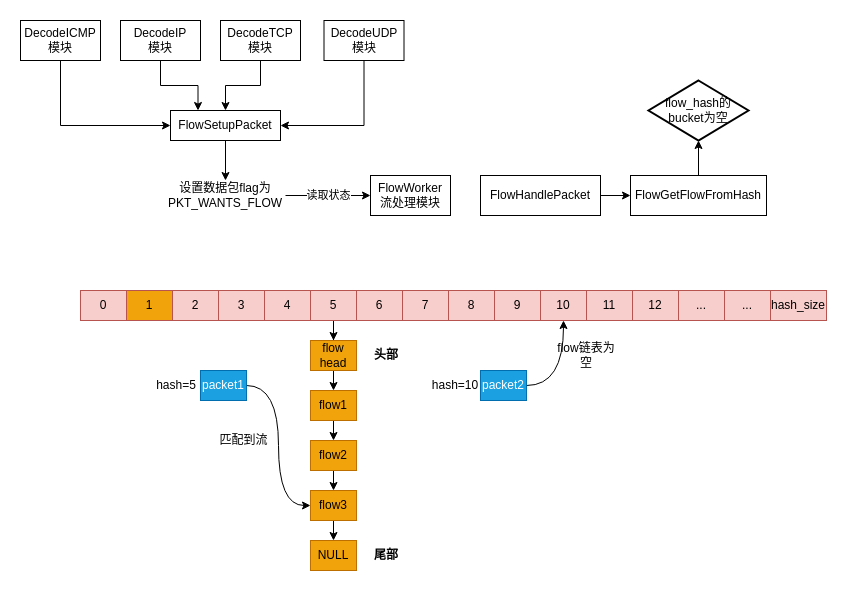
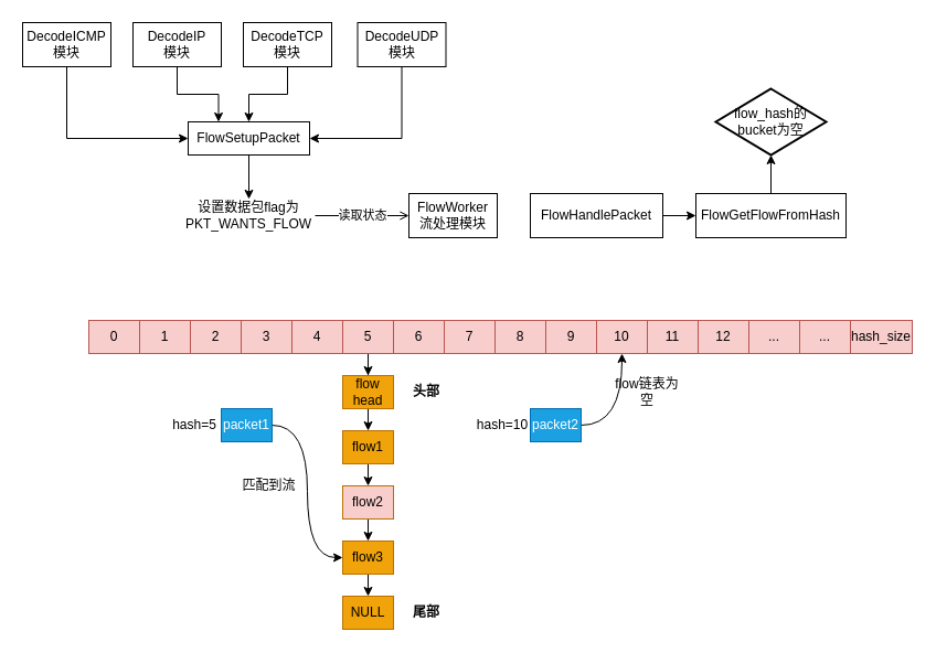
  <mxCell id="0" />
  <mxCell id="1" parent="0" />
  <mxCell id="2" style="edgeStyle=orthogonalEdgeStyle;rounded=0;orthogonalLoop=1;jettySize=auto;html=1;exitX=0.5;exitY=1;exitDx=0;exitDy=0;entryX=0;entryY=0.5;entryDx=0;entryDy=0;" parent="1" source="3" target="11" edge="1"><mxGeometry relative="1" as="geometry" /></mxCell>
  <mxCell id="3" value="DecodeICMP&lt;br&gt;模块" style="rounded=0;whiteSpace=wrap;html=1;fillColor=none;" parent="1" vertex="1"><mxGeometry x="20" y="20" width="80" height="40" as="geometry" /></mxCell>
  <mxCell id="4" style="edgeStyle=orthogonalEdgeStyle;rounded=0;orthogonalLoop=1;jettySize=auto;html=1;exitX=0.5;exitY=1;exitDx=0;exitDy=0;entryX=0.25;entryY=0;entryDx=0;entryDy=0;" parent="1" source="5" target="11" edge="1"><mxGeometry relative="1" as="geometry" /></mxCell>
  <mxCell id="5" value="DecodeIP&lt;br&gt;模块" style="rounded=0;whiteSpace=wrap;html=1;fillColor=none;" parent="1" vertex="1"><mxGeometry x="120" y="20" width="80" height="40" as="geometry" /></mxCell>
  <mxCell id="6" style="edgeStyle=orthogonalEdgeStyle;rounded=0;orthogonalLoop=1;jettySize=auto;html=1;exitX=0.5;exitY=1;exitDx=0;exitDy=0;entryX=1;entryY=0.5;entryDx=0;entryDy=0;" parent="1" source="7" target="11" edge="1"><mxGeometry relative="1" as="geometry" /></mxCell>
  <mxCell id="7" value="DecodeUDP&lt;br&gt;模块" style="rounded=0;whiteSpace=wrap;html=1;fillColor=none;" parent="1" vertex="1"><mxGeometry x="323.5" y="20" width="80" height="40" as="geometry" /></mxCell>
  <mxCell id="8" style="edgeStyle=orthogonalEdgeStyle;rounded=0;orthogonalLoop=1;jettySize=auto;html=1;exitX=0.5;exitY=1;exitDx=0;exitDy=0;entryX=0.5;entryY=0;entryDx=0;entryDy=0;" parent="1" source="9" target="11" edge="1"><mxGeometry relative="1" as="geometry" /></mxCell>
  <mxCell id="9" value="DecodeTCP&lt;br&gt;模块" style="rounded=0;whiteSpace=wrap;html=1;fillColor=none;" parent="1" vertex="1"><mxGeometry x="220" y="20" width="80" height="40" as="geometry" /></mxCell>
  <mxCell id="10" style="edgeStyle=orthogonalEdgeStyle;rounded=0;orthogonalLoop=1;jettySize=auto;html=1;exitX=0.5;exitY=1;exitDx=0;exitDy=0;" parent="1" source="11" target="13" edge="1"><mxGeometry relative="1" as="geometry" /></mxCell>
  <mxCell id="11" value="&lt;span style=&quot;text-align: left;&quot;&gt;FlowSetupPacket&lt;/span&gt;" style="rounded=0;whiteSpace=wrap;html=1;fillColor=none;" parent="1" vertex="1"><mxGeometry x="170" y="110" width="110" height="30" as="geometry" /></mxCell>
- <mxCell id="12" value="读取状态" style="edgeStyle=orthogonalEdgeStyle;rounded=0;orthogonalLoop=1;jettySize=auto;html=1;exitX=1;exitY=0.5;exitDx=0;exitDy=0;entryX=0;entryY=0.5;entryDx=0;entryDy=0;" parent="1" source="13" target="14" edge="1"><mxGeometry relative="1" as="geometry" /></mxCell>
+ <mxCell id="12" value="读取状态" style="edgeStyle=orthogonalEdgeStyle;rounded=0;orthogonalLoop=1;jettySize=auto;html=1;exitX=1;exitY=0.5;exitDx=0;exitDy=0;entryX=0;entryY=0.5;entryDx=0;entryDy=0;endArrow=open;" parent="1" source="13" target="14" edge="1"><mxGeometry relative="1" as="geometry" /></mxCell>
  <mxCell id="13" value="设置数据包flag为PKT_WANTS_FLOW" style="text;html=1;strokeColor=none;fillColor=none;align=center;verticalAlign=middle;whiteSpace=wrap;rounded=0;" parent="1" vertex="1"><mxGeometry x="165" y="180" width="120" height="30" as="geometry" /></mxCell>
  <mxCell id="14" value="FlowWorker&lt;br&gt;流处理模块" style="rounded=0;whiteSpace=wrap;html=1;fillColor=none;" parent="1" vertex="1"><mxGeometry x="370" y="175" width="80" height="40" as="geometry" /></mxCell>
  <mxCell id="15" value="" style="edgeStyle=orthogonalEdgeStyle;rounded=0;orthogonalLoop=1;jettySize=auto;html=1;" edge="1" parent="1" source="16" target="18"><mxGeometry relative="1" as="geometry" /></mxCell>
  <mxCell id="16" value="FlowHandlePacket" style="rounded=0;whiteSpace=wrap;html=1;fillColor=none;" parent="1" vertex="1"><mxGeometry x="480" y="175" width="120" height="40" as="geometry" /></mxCell>
  <mxCell id="17" value="" style="edgeStyle=orthogonalEdgeStyle;rounded=0;orthogonalLoop=1;jettySize=auto;html=1;" edge="1" parent="1" source="18" target="19"><mxGeometry relative="1" as="geometry" /></mxCell>
  <mxCell id="18" value="FlowGetFlowFromHash" style="rounded=0;whiteSpace=wrap;html=1;fillColor=none;" vertex="1" parent="1"><mxGeometry x="630" y="175" width="136" height="40" as="geometry" /></mxCell>
  <mxCell id="19" value="flow_hash的bucket为空" style="strokeWidth=2;html=1;shape=mxgraph.flowchart.decision;whiteSpace=wrap;fillColor=none;" vertex="1" parent="1"><mxGeometry x="648" y="80" width="100" height="60" as="geometry" /></mxCell>
  <mxCell id="20" value="0" style="rounded=0;whiteSpace=wrap;html=1;fillColor=#f8cecc;strokeColor=#b85450;" vertex="1" parent="1"><mxGeometry x="80" y="290" width="46" height="30" as="geometry" /></mxCell>
- <mxCell id="21" value="1" style="rounded=0;whiteSpace=wrap;html=1;fillColor=#f0a30a;strokeColor=#b85450;" vertex="1" parent="1"><mxGeometry x="126" y="290" width="46" height="30" as="geometry" /></mxCell>
+ <mxCell id="21" value="1" style="rounded=0;whiteSpace=wrap;html=1;fillColor=#f8cecc;strokeColor=#b85450;" vertex="1" parent="1"><mxGeometry x="126" y="290" width="46" height="30" as="geometry" /></mxCell>
  <mxCell id="22" value="2" style="rounded=0;whiteSpace=wrap;html=1;fillColor=#f8cecc;strokeColor=#b85450;" vertex="1" parent="1"><mxGeometry x="172" y="290" width="46" height="30" as="geometry" /></mxCell>
  <mxCell id="23" value="3" style="rounded=0;whiteSpace=wrap;html=1;fillColor=#f8cecc;strokeColor=#b85450;" vertex="1" parent="1"><mxGeometry x="218" y="290" width="46" height="30" as="geometry" /></mxCell>
  <mxCell id="24" value="4" style="rounded=0;whiteSpace=wrap;html=1;fillColor=#f8cecc;strokeColor=#b85450;" vertex="1" parent="1"><mxGeometry x="264" y="290" width="46" height="30" as="geometry" /></mxCell>
  <mxCell id="25" style="edgeStyle=orthogonalEdgeStyle;rounded=0;orthogonalLoop=1;jettySize=auto;html=1;exitX=0.5;exitY=1;exitDx=0;exitDy=0;" edge="1" parent="1" source="26" target="41"><mxGeometry relative="1" as="geometry" /></mxCell>
  <mxCell id="26" value="5" style="rounded=0;whiteSpace=wrap;html=1;fillColor=#f8cecc;strokeColor=#b85450;" vertex="1" parent="1"><mxGeometry x="310" y="290" width="46" height="30" as="geometry" /></mxCell>
  <mxCell id="27" value="6" style="rounded=0;whiteSpace=wrap;html=1;fillColor=#f8cecc;strokeColor=#b85450;" vertex="1" parent="1"><mxGeometry x="356" y="290" width="46" height="30" as="geometry" /></mxCell>
  <mxCell id="28" value="7" style="rounded=0;whiteSpace=wrap;html=1;fillColor=#f8cecc;strokeColor=#b85450;" vertex="1" parent="1"><mxGeometry x="402" y="290" width="46" height="30" as="geometry" /></mxCell>
  <mxCell id="29" value="8" style="rounded=0;whiteSpace=wrap;html=1;fillColor=#f8cecc;strokeColor=#b85450;" vertex="1" parent="1"><mxGeometry x="448" y="290" width="46" height="30" as="geometry" /></mxCell>
  <mxCell id="30" value="9" style="rounded=0;whiteSpace=wrap;html=1;fillColor=#f8cecc;strokeColor=#b85450;" vertex="1" parent="1"><mxGeometry x="494" y="290" width="46" height="30" as="geometry" /></mxCell>
  <mxCell id="31" value="10" style="rounded=0;whiteSpace=wrap;html=1;fillColor=#f8cecc;strokeColor=#b85450;" vertex="1" parent="1"><mxGeometry x="540" y="290" width="46" height="30" as="geometry" /></mxCell>
  <mxCell id="32" value="11" style="rounded=0;whiteSpace=wrap;html=1;fillColor=#f8cecc;strokeColor=#b85450;" vertex="1" parent="1"><mxGeometry x="586" y="290" width="46" height="30" as="geometry" /></mxCell>
  <mxCell id="33" value="12" style="rounded=0;whiteSpace=wrap;html=1;fillColor=#f8cecc;strokeColor=#b85450;" vertex="1" parent="1"><mxGeometry x="632" y="290" width="46" height="30" as="geometry" /></mxCell>
  <mxCell id="34" value="..." style="rounded=0;whiteSpace=wrap;html=1;fillColor=#f8cecc;strokeColor=#b85450;" vertex="1" parent="1"><mxGeometry x="678" y="290" width="46" height="30" as="geometry" /></mxCell>
  <mxCell id="35" value="..." style="rounded=0;whiteSpace=wrap;html=1;fillColor=#f8cecc;strokeColor=#b85450;" vertex="1" parent="1"><mxGeometry x="724" y="290" width="46" height="30" as="geometry" /></mxCell>
  <mxCell id="36" value="hash_size" style="rounded=0;whiteSpace=wrap;html=1;fillColor=#f8cecc;strokeColor=#b85450;" vertex="1" parent="1"><mxGeometry x="770" y="290" width="56" height="30" as="geometry" /></mxCell>
  <mxCell id="37" style="edgeStyle=orthogonalEdgeStyle;rounded=0;orthogonalLoop=1;jettySize=auto;html=1;exitX=1;exitY=0.5;exitDx=0;exitDy=0;entryX=0;entryY=0.5;entryDx=0;entryDy=0;curved=1;" edge="1" parent="1" source="38" target="47"><mxGeometry relative="1" as="geometry"><Array as="points"><mxPoint x="278" y="385" /><mxPoint x="278" y="505" /></Array></mxGeometry></mxCell>
  <mxCell id="38" value="packet1" style="rounded=0;whiteSpace=wrap;html=1;fillColor=#1ba1e2;fontColor=#ffffff;strokeColor=#006EAF;" vertex="1" parent="1"><mxGeometry x="200" y="370" width="46" height="30" as="geometry" /></mxCell>
  <mxCell id="39" value="hash=5" style="text;html=1;strokeColor=none;fillColor=none;align=center;verticalAlign=middle;whiteSpace=wrap;rounded=0;" vertex="1" parent="1"><mxGeometry x="156" y="370" width="40" height="30" as="geometry" /></mxCell>
  <mxCell id="40" style="edgeStyle=orthogonalEdgeStyle;rounded=0;orthogonalLoop=1;jettySize=auto;html=1;exitX=0.5;exitY=1;exitDx=0;exitDy=0;entryX=0.5;entryY=0;entryDx=0;entryDy=0;" edge="1" parent="1" source="41" target="43"><mxGeometry relative="1" as="geometry" /></mxCell>
  <mxCell id="41" value="flow&lt;br&gt;head" style="rounded=0;whiteSpace=wrap;html=1;fillColor=#f0a30a;strokeColor=#BD7000;fontColor=#000000;" vertex="1" parent="1"><mxGeometry x="310" y="340" width="46" height="30" as="geometry" /></mxCell>
  <mxCell id="42" style="edgeStyle=orthogonalEdgeStyle;rounded=0;orthogonalLoop=1;jettySize=auto;html=1;exitX=0.5;exitY=1;exitDx=0;exitDy=0;entryX=0.5;entryY=0;entryDx=0;entryDy=0;" edge="1" parent="1" source="43" target="45"><mxGeometry relative="1" as="geometry" /></mxCell>
  <mxCell id="43" value="flow1" style="rounded=0;whiteSpace=wrap;html=1;fillColor=#f0a30a;strokeColor=#BD7000;fontColor=#000000;" vertex="1" parent="1"><mxGeometry x="310" y="390" width="46" height="30" as="geometry" /></mxCell>
  <mxCell id="44" style="edgeStyle=orthogonalEdgeStyle;rounded=0;orthogonalLoop=1;jettySize=auto;html=1;exitX=0.5;exitY=1;exitDx=0;exitDy=0;entryX=0.5;entryY=0;entryDx=0;entryDy=0;" edge="1" parent="1" source="45" target="47"><mxGeometry relative="1" as="geometry" /></mxCell>
- <mxCell id="45" value="flow2" style="rounded=0;whiteSpace=wrap;html=1;fillColor=#f0a30a;strokeColor=#BD7000;fontColor=#000000;" vertex="1" parent="1"><mxGeometry x="310" y="440" width="46" height="30" as="geometry" /></mxCell>
+ <mxCell id="45" value="flow2" style="rounded=0;whiteSpace=wrap;html=1;fillColor=#f8cecc;strokeColor=#BD7000;fontColor=#000000;" vertex="1" parent="1"><mxGeometry x="310" y="440" width="46" height="30" as="geometry" /></mxCell>
  <mxCell id="46" style="edgeStyle=orthogonalEdgeStyle;rounded=0;orthogonalLoop=1;jettySize=auto;html=1;exitX=0.5;exitY=1;exitDx=0;exitDy=0;entryX=0.5;entryY=0;entryDx=0;entryDy=0;" edge="1" parent="1" source="47" target="48"><mxGeometry relative="1" as="geometry" /></mxCell>
  <mxCell id="47" value="flow3" style="rounded=0;whiteSpace=wrap;html=1;fillColor=#f0a30a;strokeColor=#BD7000;fontColor=#000000;" vertex="1" parent="1"><mxGeometry x="310" y="490" width="46" height="30" as="geometry" /></mxCell>
  <mxCell id="48" value="NULL" style="rounded=0;whiteSpace=wrap;html=1;fillColor=#f0a30a;strokeColor=#BD7000;fontColor=#000000;" vertex="1" parent="1"><mxGeometry x="310" y="540" width="46" height="30" as="geometry" /></mxCell>
  <mxCell id="49" value="&lt;b&gt;尾部&lt;/b&gt;" style="text;html=1;strokeColor=none;fillColor=none;align=center;verticalAlign=middle;whiteSpace=wrap;rounded=0;" vertex="1" parent="1"><mxGeometry x="356" y="540" width="60" height="30" as="geometry" /></mxCell>
  <mxCell id="50" value="&lt;b&gt;头部&lt;/b&gt;" style="text;html=1;strokeColor=none;fillColor=none;align=center;verticalAlign=middle;whiteSpace=wrap;rounded=0;" vertex="1" parent="1"><mxGeometry x="356" y="340" width="60" height="30" as="geometry" /></mxCell>
  <mxCell id="51" value="匹配到流" style="text;html=1;strokeColor=none;fillColor=none;align=center;verticalAlign=middle;whiteSpace=wrap;rounded=0;" vertex="1" parent="1"><mxGeometry x="216" y="430" width="55" height="20" as="geometry" /></mxCell>
  <mxCell id="52" style="edgeStyle=orthogonalEdgeStyle;curved=1;rounded=0;orthogonalLoop=1;jettySize=auto;html=1;exitX=1;exitY=0.5;exitDx=0;exitDy=0;entryX=0.5;entryY=1;entryDx=0;entryDy=0;" edge="1" parent="1" source="53" target="31"><mxGeometry relative="1" as="geometry" /></mxCell>
  <mxCell id="53" value="packet2" style="rounded=0;whiteSpace=wrap;html=1;fillColor=#1ba1e2;fontColor=#ffffff;strokeColor=#006EAF;" vertex="1" parent="1"><mxGeometry x="480" y="370" width="46" height="30" as="geometry" /></mxCell>
  <mxCell id="54" value="hash=10" style="text;html=1;strokeColor=none;fillColor=none;align=center;verticalAlign=middle;whiteSpace=wrap;rounded=0;" vertex="1" parent="1"><mxGeometry x="433" y="370" width="44" height="30" as="geometry" /></mxCell>
  <mxCell id="55" value="flow链表为空" style="text;html=1;strokeColor=none;fillColor=none;align=center;verticalAlign=middle;whiteSpace=wrap;rounded=0;" vertex="1" parent="1"><mxGeometry x="556" y="340" width="60" height="30" as="geometry" /></mxCell>
